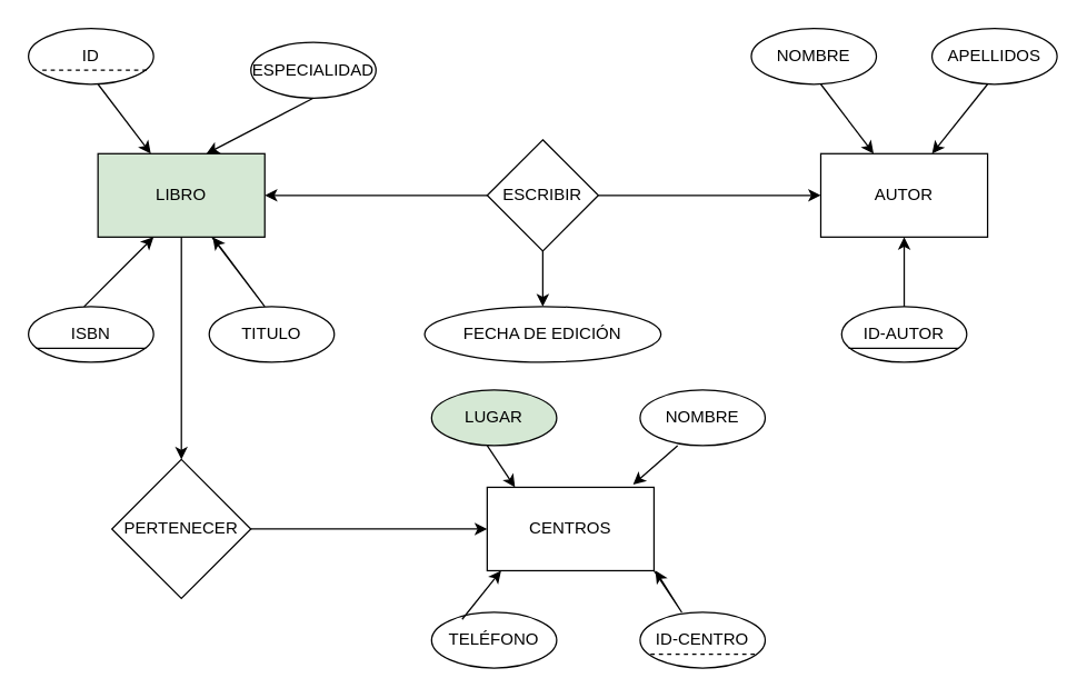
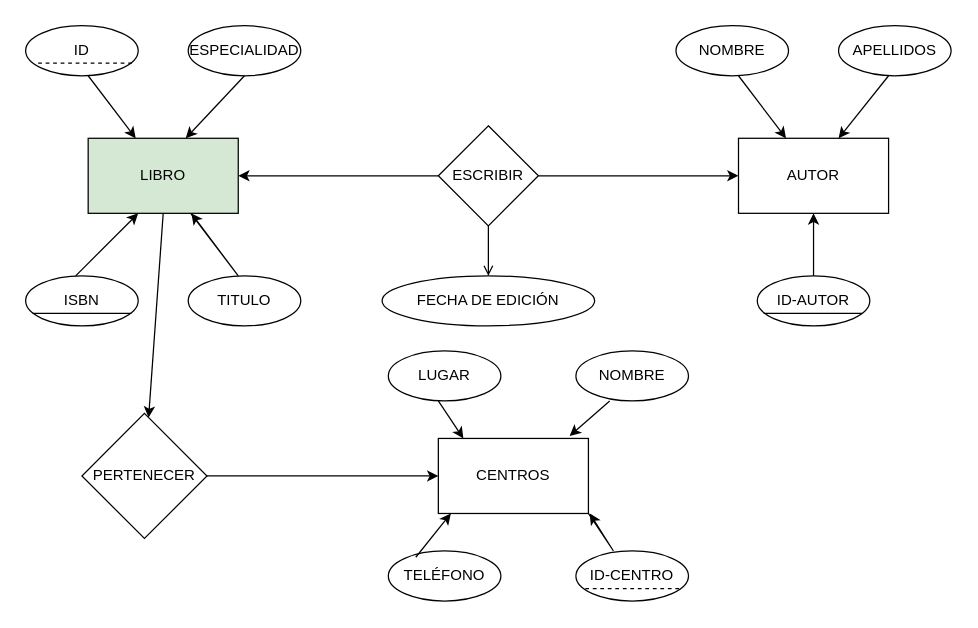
  <mxCell id="0" />
  <mxCell id="1" parent="0" />
  <mxCell id="2" value="&lt;font style=&quot;vertical-align: inherit;&quot;&gt;&lt;font style=&quot;vertical-align: inherit;&quot;&gt;&lt;font style=&quot;vertical-align: inherit;&quot;&gt;&lt;font style=&quot;vertical-align: inherit;&quot;&gt;&lt;font style=&quot;vertical-align: inherit;&quot;&gt;&lt;font style=&quot;vertical-align: inherit;&quot;&gt;ESCRIBIR&lt;/font&gt;&lt;/font&gt;&lt;/font&gt;&lt;/font&gt;&lt;/font&gt;&lt;/font&gt;" style="rhombus;whiteSpace=wrap;html=1;" vertex="1" parent="1"><mxGeometry x="350" y="100" width="80" height="80" as="geometry" /></mxCell>
  <mxCell id="3" value="&lt;font style=&quot;vertical-align: inherit;&quot;&gt;&lt;font style=&quot;vertical-align: inherit;&quot;&gt;LIBRO&lt;/font&gt;&lt;/font&gt;" style="rounded=0;whiteSpace=wrap;html=1;fillColor=#d5e8d4;" vertex="1" parent="1"><mxGeometry x="70" y="110" width="120" height="60" as="geometry" /></mxCell>
  <mxCell id="4" value="&lt;font style=&quot;vertical-align: inherit;&quot;&gt;&lt;font style=&quot;vertical-align: inherit;&quot;&gt;AUTOR&lt;/font&gt;&lt;/font&gt;" style="rounded=0;whiteSpace=wrap;html=1;" vertex="1" parent="1"><mxGeometry x="590" y="110" width="120" height="60" as="geometry" /></mxCell>
  <mxCell id="5" value="" style="endArrow=classic;html=1;rounded=0;entryX=1;entryY=0.5;entryDx=0;entryDy=0;exitX=0;exitY=0.5;exitDx=0;exitDy=0;" edge="1" parent="1" source="2" target="3"><mxGeometry width="50" height="50" relative="1" as="geometry"><mxPoint x="310" y="170" as="sourcePoint" /><mxPoint x="360" y="120" as="targetPoint" /></mxGeometry></mxCell>
  <mxCell id="6" value="" style="endArrow=classic;html=1;rounded=0;entryX=0;entryY=0.5;entryDx=0;entryDy=0;" edge="1" parent="1" source="2" target="4"><mxGeometry width="50" height="50" relative="1" as="geometry"><mxPoint x="530" y="170" as="sourcePoint" /><mxPoint x="580" y="120" as="targetPoint" /></mxGeometry></mxCell>
  <mxCell id="7" value="&lt;font style=&quot;vertical-align: inherit;&quot;&gt;&lt;font style=&quot;vertical-align: inherit;&quot;&gt;NOMBRE&lt;/font&gt;&lt;/font&gt;" style="ellipse;whiteSpace=wrap;html=1;" vertex="1" parent="1"><mxGeometry x="540" y="20" width="90" height="40" as="geometry" /></mxCell>
  <mxCell id="8" value="&lt;font style=&quot;vertical-align: inherit;&quot;&gt;&lt;font style=&quot;vertical-align: inherit;&quot;&gt;APELLIDOS&lt;/font&gt;&lt;/font&gt;" style="ellipse;whiteSpace=wrap;html=1;" vertex="1" parent="1"><mxGeometry x="670" y="20" width="90" height="40" as="geometry" /></mxCell>
  <mxCell id="9" value="&lt;font style=&quot;vertical-align: inherit;&quot;&gt;&lt;font style=&quot;vertical-align: inherit;&quot;&gt;&lt;font style=&quot;vertical-align: inherit;&quot;&gt;&lt;font style=&quot;vertical-align: inherit;&quot;&gt;ID-AUTOR&lt;/font&gt;&lt;/font&gt;&lt;/font&gt;&lt;/font&gt;" style="ellipse;whiteSpace=wrap;html=1;" vertex="1" parent="1"><mxGeometry x="605" y="220" width="90" height="40" as="geometry" /></mxCell>
  <mxCell id="10" value="" style="endArrow=classic;html=1;rounded=0;" edge="1" parent="1"><mxGeometry width="50" height="50" relative="1" as="geometry"><mxPoint x="590" y="60" as="sourcePoint" /><mxPoint x="628" y="110" as="targetPoint" /></mxGeometry></mxCell>
  <mxCell id="11" value="" style="endArrow=classic;html=1;rounded=0;entryX=0.667;entryY=0;entryDx=0;entryDy=0;entryPerimeter=0;" edge="1" parent="1" target="4"><mxGeometry width="50" height="50" relative="1" as="geometry"><mxPoint x="710" y="60" as="sourcePoint" /><mxPoint x="680" y="100" as="targetPoint" /></mxGeometry></mxCell>
  <mxCell id="12" value="" style="endArrow=classic;html=1;rounded=0;entryX=0.5;entryY=1;entryDx=0;entryDy=0;exitX=0.5;exitY=0;exitDx=0;exitDy=0;" edge="1" parent="1" source="9" target="4"><mxGeometry width="50" height="50" relative="1" as="geometry"><mxPoint x="680" y="170" as="sourcePoint" /><mxPoint x="640" y="220" as="targetPoint" /></mxGeometry></mxCell>
  <mxCell id="13" value="" style="endArrow=none;html=1;rounded=0;exitX=0.056;exitY=0.75;exitDx=0;exitDy=0;exitPerimeter=0;entryX=0.933;entryY=0.75;entryDx=0;entryDy=0;entryPerimeter=0;" edge="1" parent="1" source="9" target="9"><mxGeometry width="50" height="50" relative="1" as="geometry"><mxPoint x="615" y="250" as="sourcePoint" /><mxPoint x="680" y="251" as="targetPoint" /></mxGeometry></mxCell>
  <mxCell id="14" value="&lt;font style=&quot;vertical-align: inherit;&quot;&gt;&lt;font style=&quot;vertical-align: inherit;&quot;&gt;&lt;font style=&quot;vertical-align: inherit;&quot;&gt;&lt;font style=&quot;vertical-align: inherit;&quot;&gt;TITULO&lt;/font&gt;&lt;/font&gt;&lt;/font&gt;&lt;/font&gt;" style="ellipse;whiteSpace=wrap;html=1;" vertex="1" parent="1"><mxGeometry x="150" y="220" width="90" height="40" as="geometry" /></mxCell>
  <mxCell id="15" value="&lt;font style=&quot;vertical-align: inherit;&quot;&gt;&lt;font style=&quot;vertical-align: inherit;&quot;&gt;&lt;font style=&quot;vertical-align: inherit;&quot;&gt;&lt;font style=&quot;vertical-align: inherit;&quot;&gt;ISBN&lt;/font&gt;&lt;/font&gt;&lt;/font&gt;&lt;/font&gt;" style="ellipse;whiteSpace=wrap;html=1;" vertex="1" parent="1"><mxGeometry x="20" y="220" width="90" height="40" as="geometry" /></mxCell>
- <mxCell id="16" value="&lt;font style=&quot;vertical-align: inherit;&quot;&gt;&lt;font style=&quot;vertical-align: inherit;&quot;&gt;&lt;font style=&quot;vertical-align: inherit;&quot;&gt;&lt;font style=&quot;vertical-align: inherit;&quot;&gt;ESPECIALIDAD&lt;/font&gt;&lt;/font&gt;&lt;/font&gt;&lt;/font&gt;" style="ellipse;whiteSpace=wrap;html=1;" vertex="1" parent="1"><mxGeometry x="180" y="30" width="90" height="40" as="geometry" /></mxCell>
+ <mxCell id="16" value="&lt;font style=&quot;vertical-align: inherit;&quot;&gt;&lt;font style=&quot;vertical-align: inherit;&quot;&gt;&lt;font style=&quot;vertical-align: inherit;&quot;&gt;&lt;font style=&quot;vertical-align: inherit;&quot;&gt;ESPECIALIDAD&lt;/font&gt;&lt;/font&gt;&lt;/font&gt;&lt;/font&gt;" style="ellipse;whiteSpace=wrap;html=1;" vertex="1" parent="1"><mxGeometry x="150" y="20" width="90" height="40" as="geometry" /></mxCell>
  <mxCell id="17" value="&lt;font style=&quot;vertical-align: inherit;&quot;&gt;&lt;font style=&quot;vertical-align: inherit;&quot;&gt;&lt;font style=&quot;vertical-align: inherit;&quot;&gt;&lt;font style=&quot;vertical-align: inherit;&quot;&gt;ID&lt;/font&gt;&lt;/font&gt;&lt;/font&gt;&lt;/font&gt;" style="ellipse;whiteSpace=wrap;html=1;" vertex="1" parent="1"><mxGeometry x="20" y="20" width="90" height="40" as="geometry" /></mxCell>
  <mxCell id="18" value="" style="endArrow=classic;html=1;rounded=0;exitX=0.5;exitY=1;exitDx=0;exitDy=0;" edge="1" parent="1" source="16"><mxGeometry width="50" height="50" relative="1" as="geometry"><mxPoint x="110" y="60" as="sourcePoint" /><mxPoint x="148" y="110" as="targetPoint" /></mxGeometry></mxCell>
  <mxCell id="19" value="" style="endArrow=classic;html=1;rounded=0;" edge="1" parent="1" target="3"><mxGeometry width="50" height="50" relative="1" as="geometry"><mxPoint x="152" y="170" as="sourcePoint" /><mxPoint x="190" y="220" as="targetPoint" /><Array as="points"><mxPoint x="190" y="220" /></Array></mxGeometry></mxCell>
  <mxCell id="20" value="" style="endArrow=classic;html=1;rounded=0;" edge="1" parent="1"><mxGeometry width="50" height="50" relative="1" as="geometry"><mxPoint x="70" y="60" as="sourcePoint" /><mxPoint x="108" y="110" as="targetPoint" /></mxGeometry></mxCell>
  <mxCell id="21" value="" style="endArrow=classic;html=1;rounded=0;" edge="1" parent="1" target="3"><mxGeometry width="50" height="50" relative="1" as="geometry"><mxPoint x="60" y="220" as="sourcePoint" /><mxPoint x="60" y="220" as="targetPoint" /><Array as="points"><mxPoint x="110" y="170" /></Array></mxGeometry></mxCell>
  <mxCell id="22" value="" style="endArrow=none;dashed=1;html=1;rounded=0;entryX=0.944;entryY=0.75;entryDx=0;entryDy=0;entryPerimeter=0;" edge="1" parent="1" target="17"><mxGeometry width="50" height="50" relative="1" as="geometry"><mxPoint x="30" y="50" as="sourcePoint" /><mxPoint x="100" y="30" as="targetPoint" /></mxGeometry></mxCell>
  <mxCell id="23" value="" style="endArrow=none;html=1;rounded=0;exitX=0.056;exitY=0.75;exitDx=0;exitDy=0;exitPerimeter=0;entryX=0.933;entryY=0.75;entryDx=0;entryDy=0;entryPerimeter=0;" edge="1" parent="1"><mxGeometry width="50" height="50" relative="1" as="geometry"><mxPoint x="25.5" y="250" as="sourcePoint" /><mxPoint x="104.5" y="250" as="targetPoint" /></mxGeometry></mxCell>
- <mxCell id="24" value="PERTENECER" style="rhombus;whiteSpace=wrap;html=1;" vertex="1" parent="1"><mxGeometry x="80" y="330" width="100" height="100" as="geometry" /></mxCell>
+ <mxCell id="24" value="PERTENECER" style="rhombus;whiteSpace=wrap;html=1;" vertex="1" parent="1"><mxGeometry x="65" y="330" width="100" height="100" as="geometry" /></mxCell>
  <mxCell id="25" value="" style="endArrow=classic;html=1;rounded=0;exitX=0.5;exitY=1;exitDx=0;exitDy=0;" edge="1" parent="1" source="3" target="24"><mxGeometry width="50" height="50" relative="1" as="geometry"><mxPoint x="105" y="230" as="sourcePoint" /><mxPoint x="155" y="180" as="targetPoint" /></mxGeometry></mxCell>
  <mxCell id="26" value="" style="endArrow=classic;html=1;rounded=0;entryX=0;entryY=0.5;entryDx=0;entryDy=0;exitX=1;exitY=0.5;exitDx=0;exitDy=0;" edge="1" parent="1" source="24" target="27"><mxGeometry width="50" height="50" relative="1" as="geometry"><mxPoint x="180" y="389.5" as="sourcePoint" /><mxPoint x="340" y="389.5" as="targetPoint" /></mxGeometry></mxCell>
  <mxCell id="27" value="CENTROS" style="rounded=0;whiteSpace=wrap;html=1;" vertex="1" parent="1"><mxGeometry x="350" y="350" width="120" height="60" as="geometry" /></mxCell>
  <mxCell id="28" value="&lt;font style=&quot;vertical-align: inherit;&quot;&gt;&lt;font style=&quot;vertical-align: inherit;&quot;&gt;TELÉFONO&lt;/font&gt;&lt;/font&gt;" style="ellipse;whiteSpace=wrap;html=1;" vertex="1" parent="1"><mxGeometry x="310" y="440" width="90" height="40" as="geometry" /></mxCell>
  <mxCell id="29" value="&lt;font style=&quot;vertical-align: inherit;&quot;&gt;&lt;font style=&quot;vertical-align: inherit;&quot;&gt;ID-CENTRO&lt;/font&gt;&lt;/font&gt;" style="ellipse;whiteSpace=wrap;html=1;" vertex="1" parent="1"><mxGeometry x="460" y="440" width="90" height="40" as="geometry" /></mxCell>
  <mxCell id="30" value="&lt;font style=&quot;vertical-align: inherit;&quot;&gt;&lt;font style=&quot;vertical-align: inherit;&quot;&gt;NOMBRE&lt;/font&gt;&lt;/font&gt;" style="ellipse;whiteSpace=wrap;html=1;" vertex="1" parent="1"><mxGeometry x="460" y="280" width="90" height="40" as="geometry" /></mxCell>
- <mxCell id="31" value="LUGAR" style="ellipse;whiteSpace=wrap;html=1;fillColor=#d5e8d4;" vertex="1" parent="1"><mxGeometry x="310" y="280" width="90" height="40" as="geometry" /></mxCell>
+ <mxCell id="31" value="LUGAR" style="ellipse;whiteSpace=wrap;html=1;" vertex="1" parent="1"><mxGeometry x="310" y="280" width="90" height="40" as="geometry" /></mxCell>
  <mxCell id="32" value="" style="endArrow=none;dashed=1;html=1;rounded=0;entryX=0.944;entryY=0.75;entryDx=0;entryDy=0;entryPerimeter=0;" edge="1" parent="1"><mxGeometry width="50" height="50" relative="1" as="geometry"><mxPoint x="467.5" y="470" as="sourcePoint" /><mxPoint x="542.5" y="470" as="targetPoint" /></mxGeometry></mxCell>
  <mxCell id="33" value="" style="endArrow=classic;html=1;rounded=0;" edge="1" parent="1"><mxGeometry width="50" height="50" relative="1" as="geometry"><mxPoint x="470" y="410" as="sourcePoint" /><mxPoint x="471" y="410" as="targetPoint" /><Array as="points"><mxPoint x="490" y="440" /></Array></mxGeometry></mxCell>
  <mxCell id="34" value="" style="endArrow=classic;html=1;rounded=0;exitX=0.244;exitY=0.125;exitDx=0;exitDy=0;exitPerimeter=0;" edge="1" parent="1" source="28"><mxGeometry width="50" height="50" relative="1" as="geometry"><mxPoint x="310" y="460" as="sourcePoint" /><mxPoint x="360" y="410" as="targetPoint" /><Array as="points"><mxPoint x="360" y="410" /></Array></mxGeometry></mxCell>
  <mxCell id="35" value="" style="endArrow=classic;html=1;rounded=0;exitX=0.5;exitY=1;exitDx=0;exitDy=0;entryX=0.875;entryY=-0.033;entryDx=0;entryDy=0;entryPerimeter=0;" edge="1" parent="1" target="27"><mxGeometry width="50" height="50" relative="1" as="geometry"><mxPoint x="487" y="320" as="sourcePoint" /><mxPoint x="440" y="370" as="targetPoint" /></mxGeometry></mxCell>
  <mxCell id="36" value="" style="endArrow=classic;html=1;rounded=0;" edge="1" parent="1"><mxGeometry width="50" height="50" relative="1" as="geometry"><mxPoint x="350" y="320" as="sourcePoint" /><mxPoint x="370" y="350" as="targetPoint" /></mxGeometry></mxCell>
  <mxCell id="37" value="&lt;font style=&quot;vertical-align: inherit;&quot;&gt;&lt;font style=&quot;vertical-align: inherit;&quot;&gt;FECHA DE EDICIÓN&lt;/font&gt;&lt;/font&gt;" style="ellipse;whiteSpace=wrap;html=1;" vertex="1" parent="1"><mxGeometry x="305" y="220" width="170" height="40" as="geometry" /></mxCell>
- <mxCell id="38" value="" style="endArrow=classic;html=1;rounded=0;entryX=0.5;entryY=0;entryDx=0;entryDy=0;exitX=0.5;exitY=1;exitDx=0;exitDy=0;" edge="1" parent="1" source="2" target="37"><mxGeometry width="50" height="50" relative="1" as="geometry"><mxPoint x="387" y="180" as="sourcePoint" /><mxPoint x="340" y="230" as="targetPoint" /></mxGeometry></mxCell>
+ <mxCell id="38" value="" style="endArrow=open;html=1;rounded=0;entryX=0.5;entryY=0;entryDx=0;entryDy=0;exitX=0.5;exitY=1;exitDx=0;exitDy=0;" edge="1" parent="1" source="2" target="37"><mxGeometry width="50" height="50" relative="1" as="geometry"><mxPoint x="387" y="180" as="sourcePoint" /><mxPoint x="340" y="230" as="targetPoint" /></mxGeometry></mxCell>
